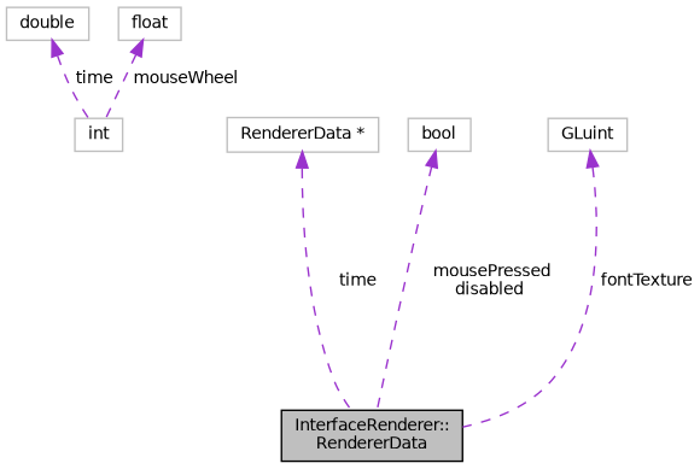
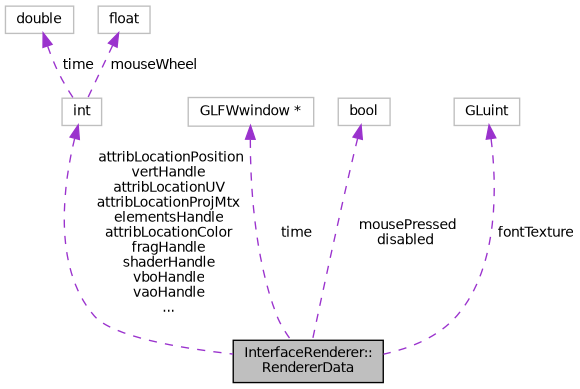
  digraph {
    node [color=grey75 fillcolor=white fontname=Helvetica fontsize=10 shape=record style=filled]
    edge [color=darkorchid3 dir=back fontname=Helvetica fontsize=10 labelfontname=Helvetica labelfontsize=10 style=dashed]
    n1 [color=black fillcolor=grey75 fontcolor=black height=0.2 label="InterfaceRenderer::\lRendererData" width=0.4]
    n2 [height=0.2 label=double width=0.4]
    n3 [height=0.2 label=int width=0.4]
-   n4 [height=0.2 label="RendererData *" width=0.4]
+   n4 [height=0.2 label="GLFWwindow *" width=0.4]
    n5 [height=0.2 label=float width=0.4]
    n6 [height=0.2 label=bool width=0.4]
    n7 [height=0.2 label=GLuint width=0.4]
    n2 -> n3 [label=" time"]
+   n3 -> n1 [label=" attribLocationPosition\nvertHandle\nattribLocationUV\nattribLocationProjMtx\nelementsHandle\nattribLocationColor\nfragHandle\nshaderHandle\nvboHandle\nvaoHandle\n..."]
    n4 -> n1 [label=" time"]
    n5 -> n3 [label=" mouseWheel"]
    n6 -> n1 [label=" mousePressed\ndisabled"]
    n7 -> n1 [label=" fontTexture"]
  }
